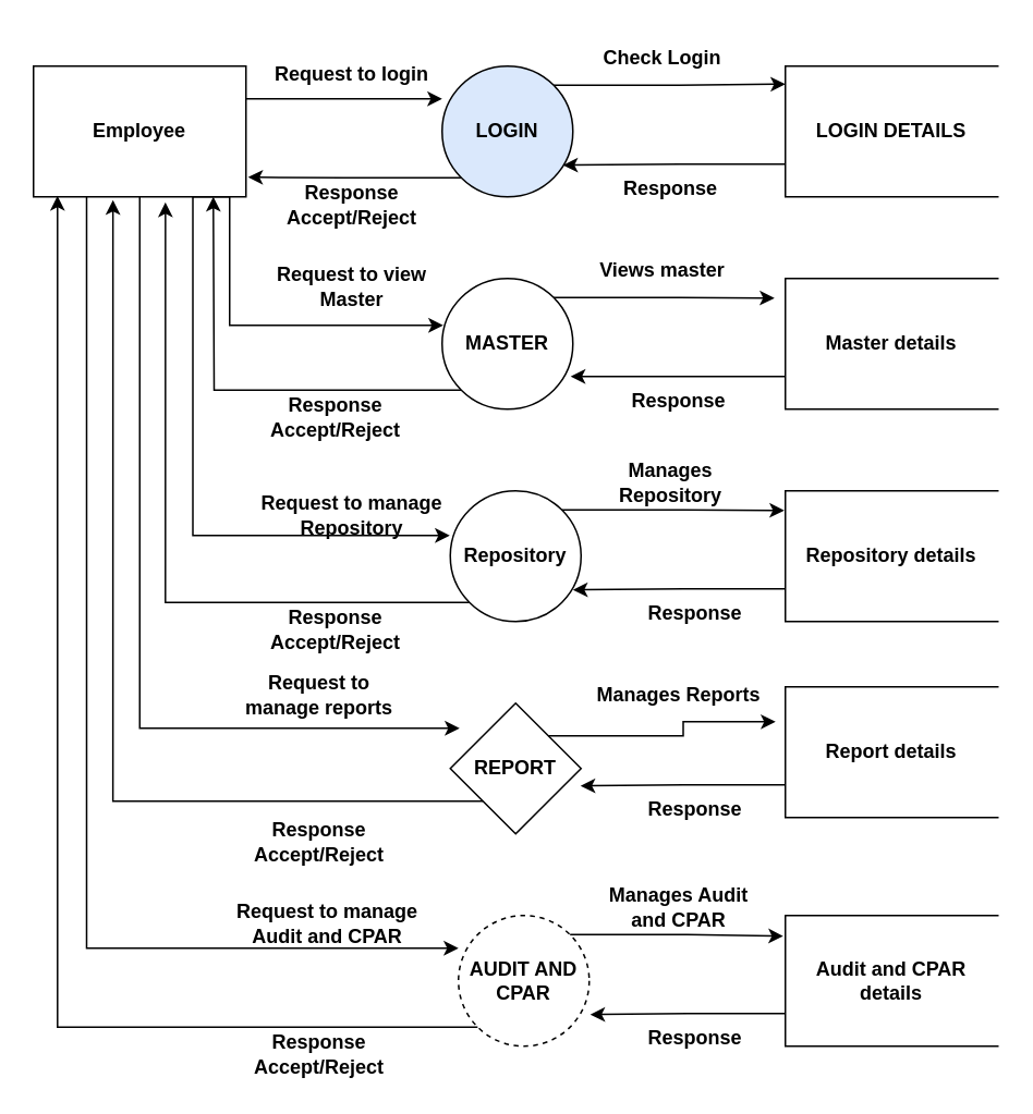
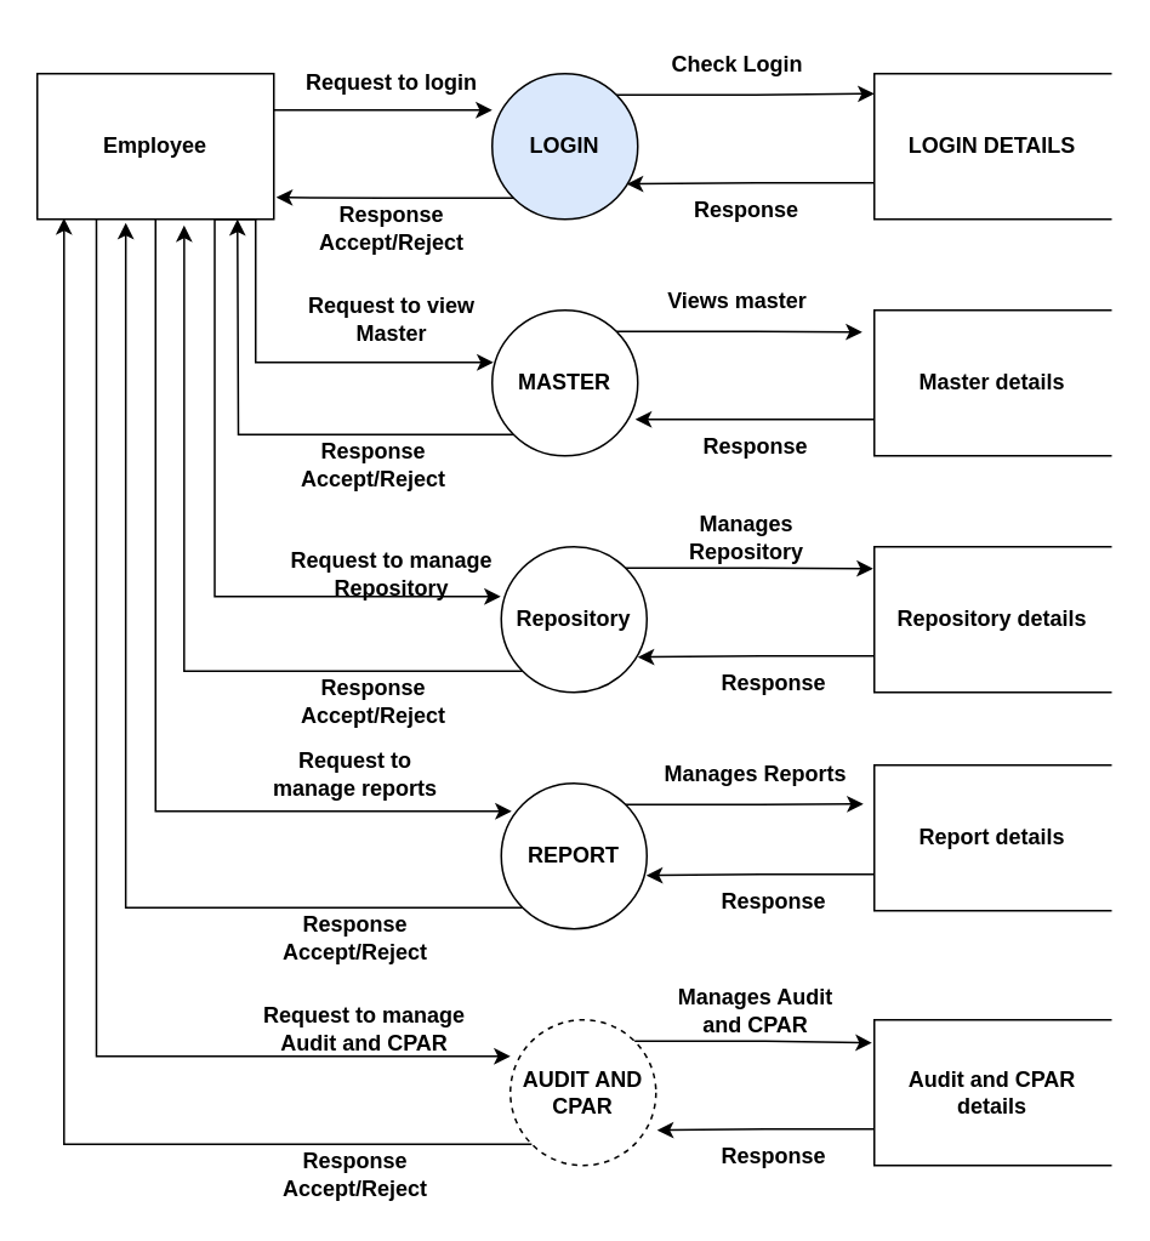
  <mxCell id="0" />
  <mxCell id="1" parent="0" />
  <mxCell id="2" value="Employee" style="rounded=0;whiteSpace=wrap;html=1;fontStyle=1" parent="1" vertex="1"><mxGeometry x="20" y="40" width="130" height="80" as="geometry" /></mxCell>
  <mxCell id="3" value="&lt;span&gt;LOGIN&lt;/span&gt;" style="ellipse;whiteSpace=wrap;html=1;aspect=fixed;fontStyle=1;fillColor=#dae8fc;" parent="1" vertex="1"><mxGeometry x="270" y="40" width="80" height="80" as="geometry" /></mxCell>
  <mxCell id="4" value="&lt;span&gt;LOGIN DETAILS&lt;/span&gt;" style="html=1;dashed=0;whiteSpace=wrap;shape=partialRectangle;right=0;fontStyle=1" parent="1" vertex="1"><mxGeometry x="480" y="40" width="130" height="80" as="geometry" /></mxCell>
  <mxCell id="5" style="edgeStyle=orthogonalEdgeStyle;rounded=0;orthogonalLoop=1;jettySize=auto;html=1;exitX=0;exitY=1;exitDx=0;exitDy=0;fontStyle=1" parent="1" source="6" edge="1"><mxGeometry relative="1" as="geometry"><mxPoint x="130" y="120" as="targetPoint" /></mxGeometry></mxCell>
  <mxCell id="6" value="&lt;span&gt;MASTER&lt;/span&gt;" style="ellipse;whiteSpace=wrap;html=1;aspect=fixed;fontStyle=1" parent="1" vertex="1"><mxGeometry x="270" y="170" width="80" height="80" as="geometry" /></mxCell>
  <mxCell id="7" value="Repository" style="ellipse;whiteSpace=wrap;html=1;aspect=fixed;fontStyle=1" parent="1" vertex="1"><mxGeometry x="275" y="300" width="80" height="80" as="geometry" /></mxCell>
- <mxCell id="8" value="&lt;span&gt;REPORT&lt;/span&gt;" style="rhombus;whiteSpace=wrap;html=1;aspect=fixed;fontStyle=1;" parent="1" vertex="1"><mxGeometry x="275" y="430" width="80" height="80" as="geometry" /></mxCell>
+ <mxCell id="8" value="&lt;span&gt;REPORT&lt;/span&gt;" style="ellipse;whiteSpace=wrap;html=1;aspect=fixed;fontStyle=1" parent="1" vertex="1"><mxGeometry x="275" y="430" width="80" height="80" as="geometry" /></mxCell>
  <mxCell id="9" value="AUDIT AND CPAR" style="ellipse;whiteSpace=wrap;html=1;aspect=fixed;fontStyle=1;dashed=1;" parent="1" vertex="1"><mxGeometry x="280" y="560" width="80" height="80" as="geometry" /></mxCell>
  <mxCell id="10" style="edgeStyle=orthogonalEdgeStyle;rounded=0;orthogonalLoop=1;jettySize=auto;html=1;exitX=1;exitY=0.25;exitDx=0;exitDy=0;entryX=0;entryY=0.25;entryDx=0;entryDy=0;entryPerimeter=0;fontStyle=1" parent="1" source="2" target="3" edge="1"><mxGeometry relative="1" as="geometry" /></mxCell>
  <mxCell id="11" style="edgeStyle=orthogonalEdgeStyle;rounded=0;orthogonalLoop=1;jettySize=auto;html=1;exitX=1;exitY=0;exitDx=0;exitDy=0;fontStyle=1" parent="1" source="3" edge="1"><mxGeometry relative="1" as="geometry"><mxPoint x="480" y="51" as="targetPoint" /></mxGeometry></mxCell>
  <mxCell id="12" style="edgeStyle=orthogonalEdgeStyle;rounded=0;orthogonalLoop=1;jettySize=auto;html=1;exitX=0;exitY=0.75;exitDx=0;exitDy=0;entryX=0.925;entryY=0.758;entryDx=0;entryDy=0;entryPerimeter=0;fontStyle=1" parent="1" source="4" target="3" edge="1"><mxGeometry relative="1" as="geometry" /></mxCell>
  <mxCell id="13" style="edgeStyle=orthogonalEdgeStyle;rounded=0;orthogonalLoop=1;jettySize=auto;html=1;exitX=0;exitY=1;exitDx=0;exitDy=0;entryX=1.01;entryY=0.85;entryDx=0;entryDy=0;entryPerimeter=0;fontStyle=1" parent="1" source="3" target="2" edge="1"><mxGeometry relative="1" as="geometry" /></mxCell>
  <mxCell id="14" value="Master details" style="html=1;dashed=0;whiteSpace=wrap;shape=partialRectangle;right=0;fontStyle=1" parent="1" vertex="1"><mxGeometry x="480" y="170" width="130" height="80" as="geometry" /></mxCell>
  <mxCell id="15" value="Repository details" style="html=1;dashed=0;whiteSpace=wrap;shape=partialRectangle;right=0;fontStyle=1" parent="1" vertex="1"><mxGeometry x="480" y="300" width="130" height="80" as="geometry" /></mxCell>
  <mxCell id="16" value="Report details" style="html=1;dashed=0;whiteSpace=wrap;shape=partialRectangle;right=0;fontStyle=1" parent="1" vertex="1"><mxGeometry x="480" y="420" width="130" height="80" as="geometry" /></mxCell>
  <mxCell id="17" value="Audit and CPAR details" style="html=1;dashed=0;whiteSpace=wrap;shape=partialRectangle;right=0;fontStyle=1" parent="1" vertex="1"><mxGeometry x="480" y="560" width="130" height="80" as="geometry" /></mxCell>
  <mxCell id="18" style="edgeStyle=orthogonalEdgeStyle;rounded=0;orthogonalLoop=1;jettySize=auto;html=1;exitX=1;exitY=0;exitDx=0;exitDy=0;entryX=-0.051;entryY=0.15;entryDx=0;entryDy=0;entryPerimeter=0;fontStyle=1" parent="1" source="6" target="14" edge="1"><mxGeometry relative="1" as="geometry" /></mxCell>
  <mxCell id="19" style="edgeStyle=orthogonalEdgeStyle;rounded=0;orthogonalLoop=1;jettySize=auto;html=1;exitX=0;exitY=0.75;exitDx=0;exitDy=0;entryX=0.983;entryY=0.75;entryDx=0;entryDy=0;entryPerimeter=0;fontStyle=1" parent="1" source="14" target="6" edge="1"><mxGeometry relative="1" as="geometry" /></mxCell>
  <mxCell id="20" style="edgeStyle=orthogonalEdgeStyle;rounded=0;orthogonalLoop=1;jettySize=auto;html=1;exitX=1;exitY=0;exitDx=0;exitDy=0;entryX=-0.005;entryY=0.15;entryDx=0;entryDy=0;entryPerimeter=0;fontStyle=1" parent="1" source="7" target="15" edge="1"><mxGeometry relative="1" as="geometry" /></mxCell>
  <mxCell id="21" style="edgeStyle=orthogonalEdgeStyle;rounded=0;orthogonalLoop=1;jettySize=auto;html=1;exitX=0;exitY=0.75;exitDx=0;exitDy=0;entryX=0.938;entryY=0.758;entryDx=0;entryDy=0;entryPerimeter=0;fontStyle=1" parent="1" source="15" target="7" edge="1"><mxGeometry relative="1" as="geometry" /></mxCell>
  <mxCell id="22" style="edgeStyle=orthogonalEdgeStyle;rounded=0;orthogonalLoop=1;jettySize=auto;html=1;exitX=0;exitY=0.75;exitDx=0;exitDy=0;entryX=0.996;entryY=0.633;entryDx=0;entryDy=0;entryPerimeter=0;fontStyle=1" parent="1" source="16" target="8" edge="1"><mxGeometry relative="1" as="geometry" /></mxCell>
  <mxCell id="23" style="edgeStyle=orthogonalEdgeStyle;rounded=0;orthogonalLoop=1;jettySize=auto;html=1;exitX=1;exitY=0;exitDx=0;exitDy=0;entryX=-0.046;entryY=0.267;entryDx=0;entryDy=0;entryPerimeter=0;fontStyle=1" parent="1" source="8" target="16" edge="1"><mxGeometry relative="1" as="geometry" /></mxCell>
  <mxCell id="24" style="edgeStyle=orthogonalEdgeStyle;rounded=0;orthogonalLoop=1;jettySize=auto;html=1;exitX=1;exitY=0;exitDx=0;exitDy=0;entryX=-0.01;entryY=0.158;entryDx=0;entryDy=0;entryPerimeter=0;fontStyle=1" parent="1" source="9" target="17" edge="1"><mxGeometry relative="1" as="geometry" /></mxCell>
  <mxCell id="25" style="edgeStyle=orthogonalEdgeStyle;rounded=0;orthogonalLoop=1;jettySize=auto;html=1;exitX=0;exitY=0.75;exitDx=0;exitDy=0;entryX=1.008;entryY=0.758;entryDx=0;entryDy=0;entryPerimeter=0;fontStyle=1" parent="1" source="17" target="9" edge="1"><mxGeometry relative="1" as="geometry" /></mxCell>
  <mxCell id="26" style="edgeStyle=orthogonalEdgeStyle;rounded=0;orthogonalLoop=1;jettySize=auto;html=1;exitX=0.75;exitY=1;exitDx=0;exitDy=0;entryX=0.008;entryY=0.358;entryDx=0;entryDy=0;entryPerimeter=0;fontStyle=1" parent="1" source="2" target="6" edge="1"><mxGeometry relative="1" as="geometry"><Array as="points"><mxPoint x="140" y="120" /><mxPoint x="140" y="199" /></Array></mxGeometry></mxCell>
  <mxCell id="27" style="edgeStyle=orthogonalEdgeStyle;rounded=0;orthogonalLoop=1;jettySize=auto;html=1;exitX=0.75;exitY=1;exitDx=0;exitDy=0;entryX=-0.004;entryY=0.342;entryDx=0;entryDy=0;entryPerimeter=0;fontStyle=1" parent="1" source="2" target="7" edge="1"><mxGeometry relative="1" as="geometry" /></mxCell>
  <mxCell id="28" style="edgeStyle=orthogonalEdgeStyle;rounded=0;orthogonalLoop=1;jettySize=auto;html=1;exitX=0;exitY=1;exitDx=0;exitDy=0;entryX=0.621;entryY=1.042;entryDx=0;entryDy=0;entryPerimeter=0;fontStyle=1" parent="1" source="7" target="2" edge="1"><mxGeometry relative="1" as="geometry" /></mxCell>
  <mxCell id="29" style="edgeStyle=orthogonalEdgeStyle;rounded=0;orthogonalLoop=1;jettySize=auto;html=1;exitX=0.5;exitY=1;exitDx=0;exitDy=0;entryX=0.071;entryY=0.192;entryDx=0;entryDy=0;entryPerimeter=0;fontStyle=1" parent="1" source="2" target="8" edge="1"><mxGeometry relative="1" as="geometry"><Array as="points"><mxPoint x="85" y="445" /></Array></mxGeometry></mxCell>
  <mxCell id="30" style="edgeStyle=orthogonalEdgeStyle;rounded=0;orthogonalLoop=1;jettySize=auto;html=1;exitX=0;exitY=1;exitDx=0;exitDy=0;entryX=0.374;entryY=1.025;entryDx=0;entryDy=0;entryPerimeter=0;fontStyle=1" parent="1" source="8" target="2" edge="1"><mxGeometry relative="1" as="geometry" /></mxCell>
  <mxCell id="31" style="edgeStyle=orthogonalEdgeStyle;rounded=0;orthogonalLoop=1;jettySize=auto;html=1;exitX=0.25;exitY=1;exitDx=0;exitDy=0;entryX=0;entryY=0.25;entryDx=0;entryDy=0;entryPerimeter=0;fontStyle=1" parent="1" source="2" target="9" edge="1"><mxGeometry relative="1" as="geometry" /></mxCell>
  <mxCell id="32" style="edgeStyle=orthogonalEdgeStyle;rounded=0;orthogonalLoop=1;jettySize=auto;html=1;exitX=0;exitY=1;exitDx=0;exitDy=0;entryX=0.113;entryY=0.992;entryDx=0;entryDy=0;entryPerimeter=0;fontStyle=1" parent="1" source="9" target="2" edge="1"><mxGeometry relative="1" as="geometry" /></mxCell>
  <mxCell id="33" value="Request to login" style="text;html=1;align=center;verticalAlign=middle;whiteSpace=wrap;rounded=0;fontStyle=1" parent="1" vertex="1"><mxGeometry x="160" y="30" width="110" height="30" as="geometry" /></mxCell>
  <mxCell id="34" value="Check Login" style="text;html=1;align=center;verticalAlign=middle;whiteSpace=wrap;rounded=0;fontStyle=1" parent="1" vertex="1"><mxGeometry x="350" y="20" width="110" height="30" as="geometry" /></mxCell>
  <mxCell id="35" value="Response" style="text;html=1;align=center;verticalAlign=middle;whiteSpace=wrap;rounded=0;fontStyle=1" parent="1" vertex="1"><mxGeometry x="355" y="100" width="110" height="30" as="geometry" /></mxCell>
  <mxCell id="36" value="Response Accept/Reject" style="text;html=1;align=center;verticalAlign=middle;whiteSpace=wrap;rounded=0;fontStyle=1" parent="1" vertex="1"><mxGeometry x="160" y="110" width="110" height="30" as="geometry" /></mxCell>
  <mxCell id="37" value="Request to view Master" style="text;html=1;align=center;verticalAlign=middle;whiteSpace=wrap;rounded=0;fontStyle=1" parent="1" vertex="1"><mxGeometry x="160" y="160" width="110" height="30" as="geometry" /></mxCell>
  <mxCell id="38" value="Views master" style="text;html=1;align=center;verticalAlign=middle;whiteSpace=wrap;rounded=0;fontStyle=1" parent="1" vertex="1"><mxGeometry x="350" y="150" width="110" height="30" as="geometry" /></mxCell>
  <mxCell id="39" value="Response" style="text;html=1;align=center;verticalAlign=middle;whiteSpace=wrap;rounded=0;fontStyle=1" parent="1" vertex="1"><mxGeometry x="360" y="230" width="110" height="30" as="geometry" /></mxCell>
  <mxCell id="40" value="Response Accept/Reject" style="text;html=1;align=center;verticalAlign=middle;whiteSpace=wrap;rounded=0;fontStyle=1" parent="1" vertex="1"><mxGeometry x="150" y="240" width="110" height="30" as="geometry" /></mxCell>
  <mxCell id="41" value="Response Accept/Reject" style="text;html=1;align=center;verticalAlign=middle;whiteSpace=wrap;rounded=0;fontStyle=1" parent="1" vertex="1"><mxGeometry x="150" y="370" width="110" height="30" as="geometry" /></mxCell>
  <mxCell id="42" value="Response Accept/Reject" style="text;html=1;align=center;verticalAlign=middle;whiteSpace=wrap;rounded=0;fontStyle=1" parent="1" vertex="1"><mxGeometry x="140" y="500" width="110" height="30" as="geometry" /></mxCell>
  <mxCell id="43" value="Response Accept/Reject" style="text;html=1;align=center;verticalAlign=middle;whiteSpace=wrap;rounded=0;fontStyle=1" parent="1" vertex="1"><mxGeometry x="140" y="630" width="110" height="30" as="geometry" /></mxCell>
  <mxCell id="44" value="Response" style="text;html=1;align=center;verticalAlign=middle;whiteSpace=wrap;rounded=0;fontStyle=1" parent="1" vertex="1"><mxGeometry x="370" y="360" width="110" height="30" as="geometry" /></mxCell>
  <mxCell id="45" value="Response" style="text;html=1;align=center;verticalAlign=middle;whiteSpace=wrap;rounded=0;fontStyle=1" parent="1" vertex="1"><mxGeometry x="370" y="480" width="110" height="30" as="geometry" /></mxCell>
  <mxCell id="46" value="Response" style="text;html=1;align=center;verticalAlign=middle;whiteSpace=wrap;rounded=0;fontStyle=1" parent="1" vertex="1"><mxGeometry x="370" y="620" width="110" height="30" as="geometry" /></mxCell>
  <mxCell id="47" value="Request to manage Repository" style="text;html=1;align=center;verticalAlign=middle;whiteSpace=wrap;rounded=0;fontStyle=1" parent="1" vertex="1"><mxGeometry x="150" y="300" width="130" height="30" as="geometry" /></mxCell>
  <mxCell id="48" value="Manages Repository" style="text;html=1;align=center;verticalAlign=middle;whiteSpace=wrap;rounded=0;fontStyle=1" parent="1" vertex="1"><mxGeometry x="355" y="280" width="110" height="30" as="geometry" /></mxCell>
  <mxCell id="49" value="Request to manage reports" style="text;html=1;align=center;verticalAlign=middle;whiteSpace=wrap;rounded=0;fontStyle=1" parent="1" vertex="1"><mxGeometry x="140" y="410" width="110" height="30" as="geometry" /></mxCell>
  <mxCell id="50" value="Manages Reports" style="text;html=1;align=center;verticalAlign=middle;whiteSpace=wrap;rounded=0;fontStyle=1" parent="1" vertex="1"><mxGeometry x="360" y="410" width="110" height="30" as="geometry" /></mxCell>
  <mxCell id="51" value="Request to manage Audit and CPAR" style="text;html=1;align=center;verticalAlign=middle;whiteSpace=wrap;rounded=0;fontStyle=1" parent="1" vertex="1"><mxGeometry x="140" y="550" width="120" height="30" as="geometry" /></mxCell>
  <mxCell id="52" value="Manages Audit and CPAR" style="text;html=1;align=center;verticalAlign=middle;whiteSpace=wrap;rounded=0;fontStyle=1" parent="1" vertex="1"><mxGeometry x="360" y="540" width="110" height="30" as="geometry" /></mxCell>
